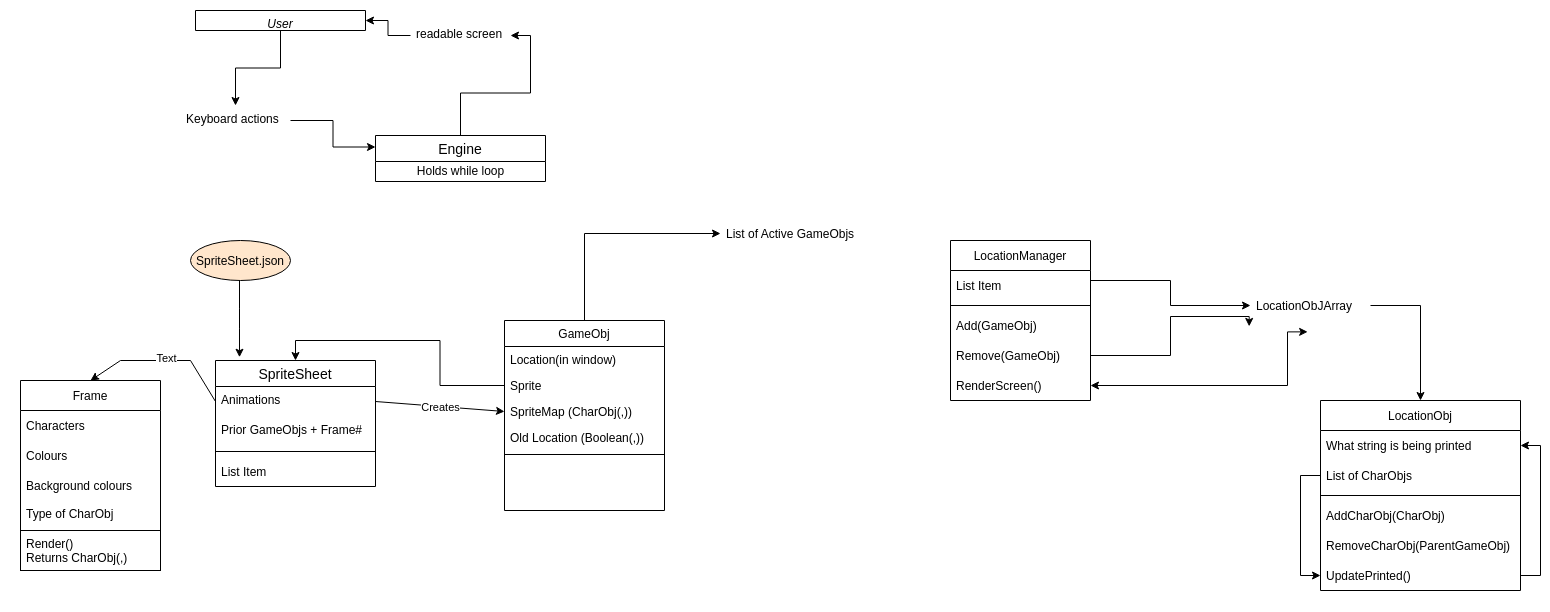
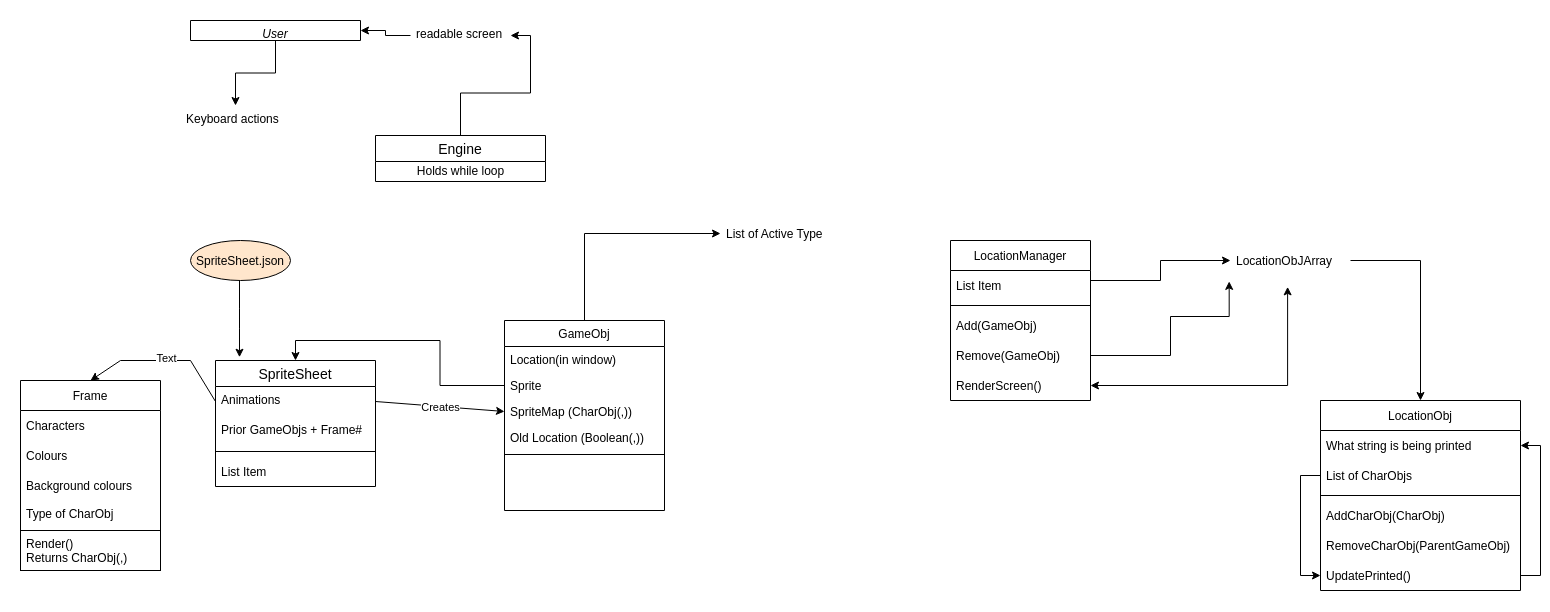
  <mxCell id="0" />
  <mxCell id="1" parent="0" />
  <mxCell id="2" style="edgeStyle=orthogonalEdgeStyle;rounded=0;orthogonalLoop=1;jettySize=auto;html=1;entryX=0.5;entryY=0;entryDx=0;entryDy=0;entryPerimeter=0;" edge="1" parent="1" source="3" target="17"><mxGeometry relative="1" as="geometry" /></mxCell>
- <mxCell id="3" value="User" style="swimlane;fontStyle=2;align=center;verticalAlign=top;childLayout=stackLayout;horizontal=1;startSize=26;horizontalStack=0;resizeParent=1;resizeLast=0;collapsible=1;marginBottom=0;rounded=0;shadow=0;strokeWidth=1;" parent="1" vertex="1"><mxGeometry x="195" y="10" width="170" height="20" as="geometry"><mxRectangle x="230" y="140" width="160" height="26" as="alternateBounds" /></mxGeometry></mxCell>
+ <mxCell id="3" value="User" style="swimlane;fontStyle=2;align=center;verticalAlign=top;childLayout=stackLayout;horizontal=1;startSize=26;horizontalStack=0;resizeParent=1;resizeLast=0;collapsible=1;marginBottom=0;rounded=0;shadow=0;strokeWidth=1;" parent="1" vertex="1"><mxGeometry x="190" y="20" width="170" height="20" as="geometry"><mxRectangle x="230" y="140" width="160" height="26" as="alternateBounds" /></mxGeometry></mxCell>
  <mxCell id="4" style="edgeStyle=orthogonalEdgeStyle;rounded=0;orthogonalLoop=1;jettySize=auto;html=1;entryX=0;entryY=0.5;entryDx=0;entryDy=0;exitX=0.5;exitY=0;exitDx=0;exitDy=0;" edge="1" parent="1" source="5" target="53"><mxGeometry relative="1" as="geometry" /></mxCell>
  <mxCell id="5" value="GameObj" style="swimlane;fontStyle=0;align=center;verticalAlign=top;childLayout=stackLayout;horizontal=1;startSize=26;horizontalStack=0;resizeParent=1;resizeLast=0;collapsible=1;marginBottom=0;rounded=0;shadow=0;strokeWidth=1;" parent="1" vertex="1"><mxGeometry x="504" y="320" width="160" height="190" as="geometry"><mxRectangle x="130" y="380" width="160" height="26" as="alternateBounds" /></mxGeometry></mxCell>
  <mxCell id="6" value="Location(in window)" style="text;align=left;verticalAlign=top;spacingLeft=4;spacingRight=4;overflow=hidden;rotatable=0;points=[[0,0.5],[1,0.5]];portConstraint=eastwest;" parent="5" vertex="1"><mxGeometry y="26" width="160" height="26" as="geometry" /></mxCell>
  <mxCell id="7" value="Sprite" style="text;align=left;verticalAlign=top;spacingLeft=4;spacingRight=4;overflow=hidden;rotatable=0;points=[[0,0.5],[1,0.5]];portConstraint=eastwest;rounded=0;shadow=0;html=0;" parent="5" vertex="1"><mxGeometry y="52" width="160" height="26" as="geometry" /></mxCell>
  <mxCell id="8" value="SpriteMap (CharObj(,))&#10;" style="text;align=left;verticalAlign=top;spacingLeft=4;spacingRight=4;overflow=hidden;rotatable=0;points=[[0,0.5],[1,0.5]];portConstraint=eastwest;rounded=0;shadow=0;html=0;" vertex="1" parent="5"><mxGeometry y="78" width="160" height="26" as="geometry" /></mxCell>
  <mxCell id="9" value="Old Location (Boolean(,))" style="text;align=left;verticalAlign=top;spacingLeft=4;spacingRight=4;overflow=hidden;rotatable=0;points=[[0,0.5],[1,0.5]];portConstraint=eastwest;rounded=0;shadow=0;html=0;" vertex="1" parent="5"><mxGeometry y="104" width="160" height="26" as="geometry" /></mxCell>
  <mxCell id="10" value="" style="line;html=1;strokeWidth=1;align=left;verticalAlign=middle;spacingTop=-1;spacingLeft=3;spacingRight=3;rotatable=0;labelPosition=right;points=[];portConstraint=eastwest;" parent="5" vertex="1"><mxGeometry y="130" width="160" height="8" as="geometry" /></mxCell>
  <mxCell id="11" style="edgeStyle=orthogonalEdgeStyle;rounded=0;orthogonalLoop=1;jettySize=auto;html=1;entryX=1;entryY=0.5;entryDx=0;entryDy=0;" edge="1" parent="1" source="12" target="15"><mxGeometry relative="1" as="geometry" /></mxCell>
  <mxCell id="12" value="Engine" style="swimlane;fontStyle=0;childLayout=stackLayout;horizontal=1;startSize=26;horizontalStack=0;resizeParent=1;resizeParentMax=0;resizeLast=0;collapsible=1;marginBottom=0;align=center;fontSize=14;swimlaneLine=1;" vertex="1" parent="1"><mxGeometry x="375" y="135" width="170" height="46" as="geometry" /></mxCell>
  <mxCell id="13" value="Holds while loop&lt;br&gt;" style="text;html=1;align=center;verticalAlign=middle;resizable=0;points=[];autosize=1;strokeColor=none;fillColor=none;" vertex="1" parent="12"><mxGeometry y="26" width="170" height="20" as="geometry" /></mxCell>
  <mxCell id="14" style="edgeStyle=orthogonalEdgeStyle;rounded=0;orthogonalLoop=1;jettySize=auto;html=1;entryX=1;entryY=0.5;entryDx=0;entryDy=0;" edge="1" parent="1" source="15" target="3"><mxGeometry relative="1" as="geometry" /></mxCell>
  <mxCell id="15" value="readable screen" style="text;strokeColor=none;fillColor=none;spacingLeft=4;spacingRight=4;overflow=hidden;rotatable=0;points=[[0,0.5],[1,0.5]];portConstraint=eastwest;fontSize=12;" vertex="1" parent="1"><mxGeometry x="410" y="20" width="100" height="30" as="geometry" /></mxCell>
- <mxCell id="16" style="edgeStyle=orthogonalEdgeStyle;rounded=0;orthogonalLoop=1;jettySize=auto;html=1;entryX=0;entryY=0.25;entryDx=0;entryDy=0;" edge="1" parent="1" source="17" target="12"><mxGeometry relative="1" as="geometry" /></mxCell>
  <mxCell id="17" value="Keyboard actions" style="text;strokeColor=none;fillColor=none;spacingLeft=4;spacingRight=4;overflow=hidden;rotatable=0;points=[[0,0.5],[1,0.5]];portConstraint=eastwest;fontSize=12;" vertex="1" parent="1"><mxGeometry x="180" y="105" width="110" height="30" as="geometry" /></mxCell>
  <mxCell id="18" value="SpriteSheet" style="swimlane;fontStyle=0;childLayout=stackLayout;horizontal=1;startSize=26;horizontalStack=0;resizeParent=1;resizeParentMax=0;resizeLast=0;collapsible=1;marginBottom=0;align=center;fontSize=14;" vertex="1" parent="1"><mxGeometry x="215" y="360" width="160" height="126" as="geometry" /></mxCell>
  <mxCell id="19" value="Animations" style="text;strokeColor=none;fillColor=none;spacingLeft=4;spacingRight=4;overflow=hidden;rotatable=0;points=[[0,0.5],[1,0.5]];portConstraint=eastwest;fontSize=12;" vertex="1" parent="18"><mxGeometry y="26" width="160" height="30" as="geometry" /></mxCell>
  <mxCell id="20" value="Prior GameObjs + Frame#" style="text;strokeColor=none;fillColor=none;spacingLeft=4;spacingRight=4;overflow=hidden;rotatable=0;points=[[0,0.5],[1,0.5]];portConstraint=eastwest;fontSize=12;" vertex="1" parent="18"><mxGeometry y="56" width="160" height="30" as="geometry" /></mxCell>
  <mxCell id="21" value="" style="line;strokeWidth=1;html=1;perimeter=backbonePerimeter;points=[];outlineConnect=0;sketch=0;" vertex="1" parent="18"><mxGeometry y="86" width="160" height="10" as="geometry" /></mxCell>
  <mxCell id="22" value="List Item" style="text;strokeColor=none;fillColor=none;align=left;verticalAlign=middle;spacingLeft=4;spacingRight=4;overflow=hidden;points=[[0,0.5],[1,0.5]];portConstraint=eastwest;rotatable=0;sketch=0;" vertex="1" parent="18"><mxGeometry y="96" width="160" height="30" as="geometry" /></mxCell>
  <mxCell id="23" value="SpriteSheet.json" style="ellipse;fillColor=#ffe6cc;" vertex="1" parent="1"><mxGeometry x="190" y="240" width="100" height="40" as="geometry" /></mxCell>
  <mxCell id="24" value="" style="edgeStyle=elbowEdgeStyle;elbow=horizontal;entryX=0.15;entryY=-0.026;entryDx=0;entryDy=0;entryPerimeter=0;" edge="1" source="23" target="18" parent="1"><mxGeometry relative="1" as="geometry" /></mxCell>
  <mxCell id="25" style="edgeStyle=orthogonalEdgeStyle;rounded=0;orthogonalLoop=1;jettySize=auto;html=1;entryX=0.5;entryY=0;entryDx=0;entryDy=0;" edge="1" parent="1" source="7" target="18"><mxGeometry relative="1" as="geometry" /></mxCell>
  <mxCell id="26" value="" style="endArrow=classic;html=1;rounded=0;exitX=1;exitY=0.5;exitDx=0;exitDy=0;entryX=0;entryY=0.5;entryDx=0;entryDy=0;" edge="1" parent="1" source="19" target="8"><mxGeometry relative="1" as="geometry"><mxPoint x="620" y="610" as="sourcePoint" /><mxPoint x="720" y="610" as="targetPoint" /></mxGeometry></mxCell>
  <mxCell id="27" value="Creates" style="edgeLabel;resizable=0;html=1;align=center;verticalAlign=middle;sketch=0;" connectable="0" vertex="1" parent="26"><mxGeometry relative="1" as="geometry" /></mxCell>
  <mxCell id="28" value="" style="endArrow=classic;html=1;rounded=0;exitX=0;exitY=0.5;exitDx=0;exitDy=0;entryX=0.5;entryY=0;entryDx=0;entryDy=0;" edge="1" parent="1" source="19" target="31"><mxGeometry relative="1" as="geometry"><mxPoint x="430" y="401" as="sourcePoint" /><mxPoint y="400" as="targetPoint" x="170" /><Array as="points"><mxPoint x="190" y="360" /><mxPoint x="120" y="360" /></Array></mxGeometry></mxCell>
  <mxCell id="29" value="Li" style="edgeLabel;resizable=0;html=1;align=center;verticalAlign=middle;sketch=0;" connectable="0" vertex="1" parent="28"><mxGeometry relative="1" as="geometry" /></mxCell>
  <mxCell id="30" value="Text" style="edgeLabel;html=1;align=center;verticalAlign=middle;resizable=0;points=[];" vertex="1" connectable="0" parent="28"><mxGeometry x="-0.057" y="-3" relative="1" as="geometry"><mxPoint as="offset" /></mxGeometry></mxCell>
  <mxCell id="31" value="Frame" style="swimlane;fontStyle=0;childLayout=stackLayout;horizontal=1;startSize=30;horizontalStack=0;resizeParent=1;resizeParentMax=0;resizeLast=0;collapsible=1;marginBottom=0;sketch=0;" vertex="1" parent="1"><mxGeometry x="20" y="380" width="140" height="190" as="geometry" /></mxCell>
  <mxCell id="32" value="Characters" style="text;strokeColor=none;fillColor=none;align=left;verticalAlign=middle;spacingLeft=4;spacingRight=4;overflow=hidden;points=[[0,0.5],[1,0.5]];portConstraint=eastwest;rotatable=0;sketch=0;" vertex="1" parent="31"><mxGeometry y="30" width="140" height="30" as="geometry" /></mxCell>
  <mxCell id="33" value="Colours" style="text;strokeColor=none;fillColor=none;align=left;verticalAlign=middle;spacingLeft=4;spacingRight=4;overflow=hidden;points=[[0,0.5],[1,0.5]];portConstraint=eastwest;rotatable=0;sketch=0;" vertex="1" parent="31"><mxGeometry y="60" width="140" height="30" as="geometry" /></mxCell>
  <mxCell id="34" value="Background colours" style="text;strokeColor=none;fillColor=none;align=left;verticalAlign=middle;spacingLeft=4;spacingRight=4;overflow=hidden;points=[[0,0.5],[1,0.5]];portConstraint=eastwest;rotatable=0;sketch=0;" vertex="1" parent="31"><mxGeometry y="90" width="140" height="30" as="geometry" /></mxCell>
  <mxCell id="35" value="Type of CharObj" style="text;strokeColor=none;fillColor=none;spacingLeft=4;spacingRight=4;overflow=hidden;rotatable=0;points=[[0,0.5],[1,0.5]];portConstraint=eastwest;fontSize=12;sketch=0;" vertex="1" parent="31"><mxGeometry y="120" width="140" height="30" as="geometry" /></mxCell>
  <mxCell id="36" value="Render()&#10;Returns CharObj(,)" style="text;strokeColor=default;fillColor=none;spacingLeft=4;spacingRight=4;overflow=hidden;rotatable=0;points=[[0,0.5],[1,0.5]];portConstraint=eastwest;fontSize=12;sketch=0;" vertex="1" parent="31"><mxGeometry y="150" width="140" height="40" as="geometry" /></mxCell>
  <mxCell id="37" style="edgeStyle=orthogonalEdgeStyle;rounded=0;orthogonalLoop=1;jettySize=auto;html=1;exitX=1;exitY=0.25;exitDx=0;exitDy=0;entryX=0;entryY=0.5;entryDx=0;entryDy=0;" edge="1" parent="1" source="38" target="55"><mxGeometry relative="1" as="geometry" /></mxCell>
  <mxCell id="38" value="LocationManager" style="swimlane;fontStyle=0;childLayout=stackLayout;horizontal=1;startSize=30;horizontalStack=0;resizeParent=1;resizeParentMax=0;resizeLast=0;collapsible=1;marginBottom=0;sketch=0;strokeColor=default;" vertex="1" parent="1"><mxGeometry x="950" y="240" width="140" height="160" as="geometry" /></mxCell>
  <mxCell id="39" value="List Item" style="text;strokeColor=none;fillColor=none;align=left;verticalAlign=middle;spacingLeft=4;spacingRight=4;overflow=hidden;points=[[0,0.5],[1,0.5]];portConstraint=eastwest;rotatable=0;sketch=0;" vertex="1" parent="38"><mxGeometry y="30" width="140" height="30" as="geometry" /></mxCell>
  <mxCell id="40" value="" style="line;strokeWidth=1;html=1;sketch=0;" vertex="1" parent="38"><mxGeometry y="60" width="140" height="10" as="geometry" /></mxCell>
  <mxCell id="41" value="Add(GameObj)" style="text;strokeColor=none;fillColor=none;align=left;verticalAlign=middle;spacingLeft=4;spacingRight=4;overflow=hidden;points=[[0,0.5],[1,0.5]];portConstraint=eastwest;rotatable=0;sketch=0;" vertex="1" parent="38"><mxGeometry y="70" width="140" height="30" as="geometry" /></mxCell>
  <mxCell id="42" value="Remove(GameObj)" style="text;strokeColor=none;fillColor=none;align=left;verticalAlign=middle;spacingLeft=4;spacingRight=4;overflow=hidden;points=[[0,0.5],[1,0.5]];portConstraint=eastwest;rotatable=0;sketch=0;" vertex="1" parent="38"><mxGeometry y="100" width="140" height="30" as="geometry" /></mxCell>
  <mxCell id="43" value="RenderScreen()" style="text;strokeColor=none;fillColor=none;align=left;verticalAlign=middle;spacingLeft=4;spacingRight=4;overflow=hidden;points=[[0,0.5],[1,0.5]];portConstraint=eastwest;rotatable=0;sketch=0;" vertex="1" parent="38"><mxGeometry y="130" width="140" height="30" as="geometry" /></mxCell>
  <mxCell id="44" value="LocationObj" style="swimlane;fontStyle=0;childLayout=stackLayout;horizontal=1;startSize=30;horizontalStack=0;resizeParent=1;resizeParentMax=0;resizeLast=0;collapsible=1;marginBottom=0;sketch=0;strokeColor=default;" vertex="1" parent="1"><mxGeometry x="1320" y="400" width="200" height="190" as="geometry" /></mxCell>
  <mxCell id="45" value="What string is being printed" style="text;strokeColor=none;fillColor=none;align=left;verticalAlign=middle;spacingLeft=4;spacingRight=4;overflow=hidden;points=[[0,0.5],[1,0.5]];portConstraint=eastwest;rotatable=0;sketch=0;" vertex="1" parent="44"><mxGeometry y="30" width="200" height="30" as="geometry" /></mxCell>
  <mxCell id="46" style="edgeStyle=orthogonalEdgeStyle;rounded=0;orthogonalLoop=1;jettySize=auto;html=1;entryX=0;entryY=0.5;entryDx=0;entryDy=0;" edge="1" parent="44" source="47" target="51"><mxGeometry relative="1" as="geometry" /></mxCell>
  <mxCell id="47" value="List of CharObjs" style="text;strokeColor=none;fillColor=none;align=left;verticalAlign=middle;spacingLeft=4;spacingRight=4;overflow=hidden;points=[[0,0.5],[1,0.5]];portConstraint=eastwest;rotatable=0;sketch=0;" vertex="1" parent="44"><mxGeometry y="60" width="200" height="30" as="geometry" /></mxCell>
  <mxCell id="48" value="" style="line;strokeWidth=1;html=1;sketch=0;" vertex="1" parent="44"><mxGeometry y="90" width="200" height="10" as="geometry" /></mxCell>
  <mxCell id="49" value="AddCharObj(CharObj)" style="text;strokeColor=none;fillColor=none;align=left;verticalAlign=middle;spacingLeft=4;spacingRight=4;overflow=hidden;points=[[0,0.5],[1,0.5]];portConstraint=eastwest;rotatable=0;sketch=0;" vertex="1" parent="44"><mxGeometry y="100" width="200" height="30" as="geometry" /></mxCell>
  <mxCell id="50" value="RemoveCharObj(ParentGameObj)" style="text;strokeColor=none;fillColor=none;align=left;verticalAlign=middle;spacingLeft=4;spacingRight=4;overflow=hidden;points=[[0,0.5],[1,0.5]];portConstraint=eastwest;rotatable=0;sketch=0;" vertex="1" parent="44"><mxGeometry y="130" width="200" height="30" as="geometry" /></mxCell>
  <mxCell id="51" value="UpdatePrinted()" style="text;strokeColor=none;fillColor=none;align=left;verticalAlign=middle;spacingLeft=4;spacingRight=4;overflow=hidden;points=[[0,0.5],[1,0.5]];portConstraint=eastwest;rotatable=0;sketch=0;" vertex="1" parent="44"><mxGeometry y="160" width="200" height="30" as="geometry" /></mxCell>
  <mxCell id="52" style="edgeStyle=orthogonalEdgeStyle;rounded=0;orthogonalLoop=1;jettySize=auto;html=1;exitX=1;exitY=0.5;exitDx=0;exitDy=0;entryX=1;entryY=0.5;entryDx=0;entryDy=0;" edge="1" parent="44" source="51" target="45"><mxGeometry relative="1" as="geometry"><mxPoint x="220" y="50" as="targetPoint" /></mxGeometry></mxCell>
- <mxCell id="53" value="List of Active GameObjs" style="text;align=left;verticalAlign=top;spacingLeft=4;spacingRight=4;overflow=hidden;rotatable=0;points=[[0,0.5],[1,0.5]];portConstraint=eastwest;" parent="1" vertex="1"><mxGeometry x="720" y="220" width="160" height="26" as="geometry" /></mxCell>
+ <mxCell id="53" value="List of Active Type" style="text;align=left;verticalAlign=top;spacingLeft=4;spacingRight=4;overflow=hidden;rotatable=0;points=[[0,0.5],[1,0.5]];portConstraint=eastwest;" parent="1" vertex="1"><mxGeometry x="720" y="220" width="160" height="26" as="geometry" /></mxCell>
  <mxCell id="54" style="edgeStyle=orthogonalEdgeStyle;rounded=0;orthogonalLoop=1;jettySize=auto;html=1;entryX=0.5;entryY=0;entryDx=0;entryDy=0;exitX=1;exitY=0.5;exitDx=0;exitDy=0;" edge="1" parent="1" source="55" target="44"><mxGeometry relative="1" as="geometry" /></mxCell>
- <mxCell id="55" value="LocationObJArray" style="text;strokeColor=none;fillColor=none;align=left;verticalAlign=middle;spacingLeft=4;spacingRight=4;overflow=hidden;points=[[0,0.5],[1,0.5]];portConstraint=eastwest;rotatable=0;sketch=0;" vertex="1" parent="1"><mxGeometry x="1250" y="280" width="120" height="50" as="geometry" /></mxCell>
+ <mxCell id="55" value="LocationObJArray" style="text;strokeColor=none;fillColor=none;align=left;verticalAlign=middle;spacingLeft=4;spacingRight=4;overflow=hidden;points=[[0,0.5],[1,0.5]];portConstraint=eastwest;rotatable=0;sketch=0;" vertex="1" parent="1"><mxGeometry x="1230" y="235" width="120" height="50" as="geometry" /></mxCell>
  <mxCell id="56" style="edgeStyle=orthogonalEdgeStyle;rounded=0;orthogonalLoop=1;jettySize=auto;html=1;entryX=-0.011;entryY=0.918;entryDx=0;entryDy=0;entryPerimeter=0;" edge="1" parent="1" source="42" target="55"><mxGeometry relative="1" as="geometry"><Array as="points"><mxPoint x="1170" y="355" /><mxPoint x="1170" y="316" /></Array></mxGeometry></mxCell>
  <mxCell id="57" style="edgeStyle=orthogonalEdgeStyle;rounded=0;orthogonalLoop=1;jettySize=auto;html=1;entryX=0.476;entryY=1.027;entryDx=0;entryDy=0;entryPerimeter=0;endArrow=classic;endFill=1;startArrow=classic;startFill=1;" edge="1" parent="1" source="43" target="55"><mxGeometry relative="1" as="geometry"><Array as="points"><mxPoint x="1287" y="385" /></Array></mxGeometry></mxCell>
